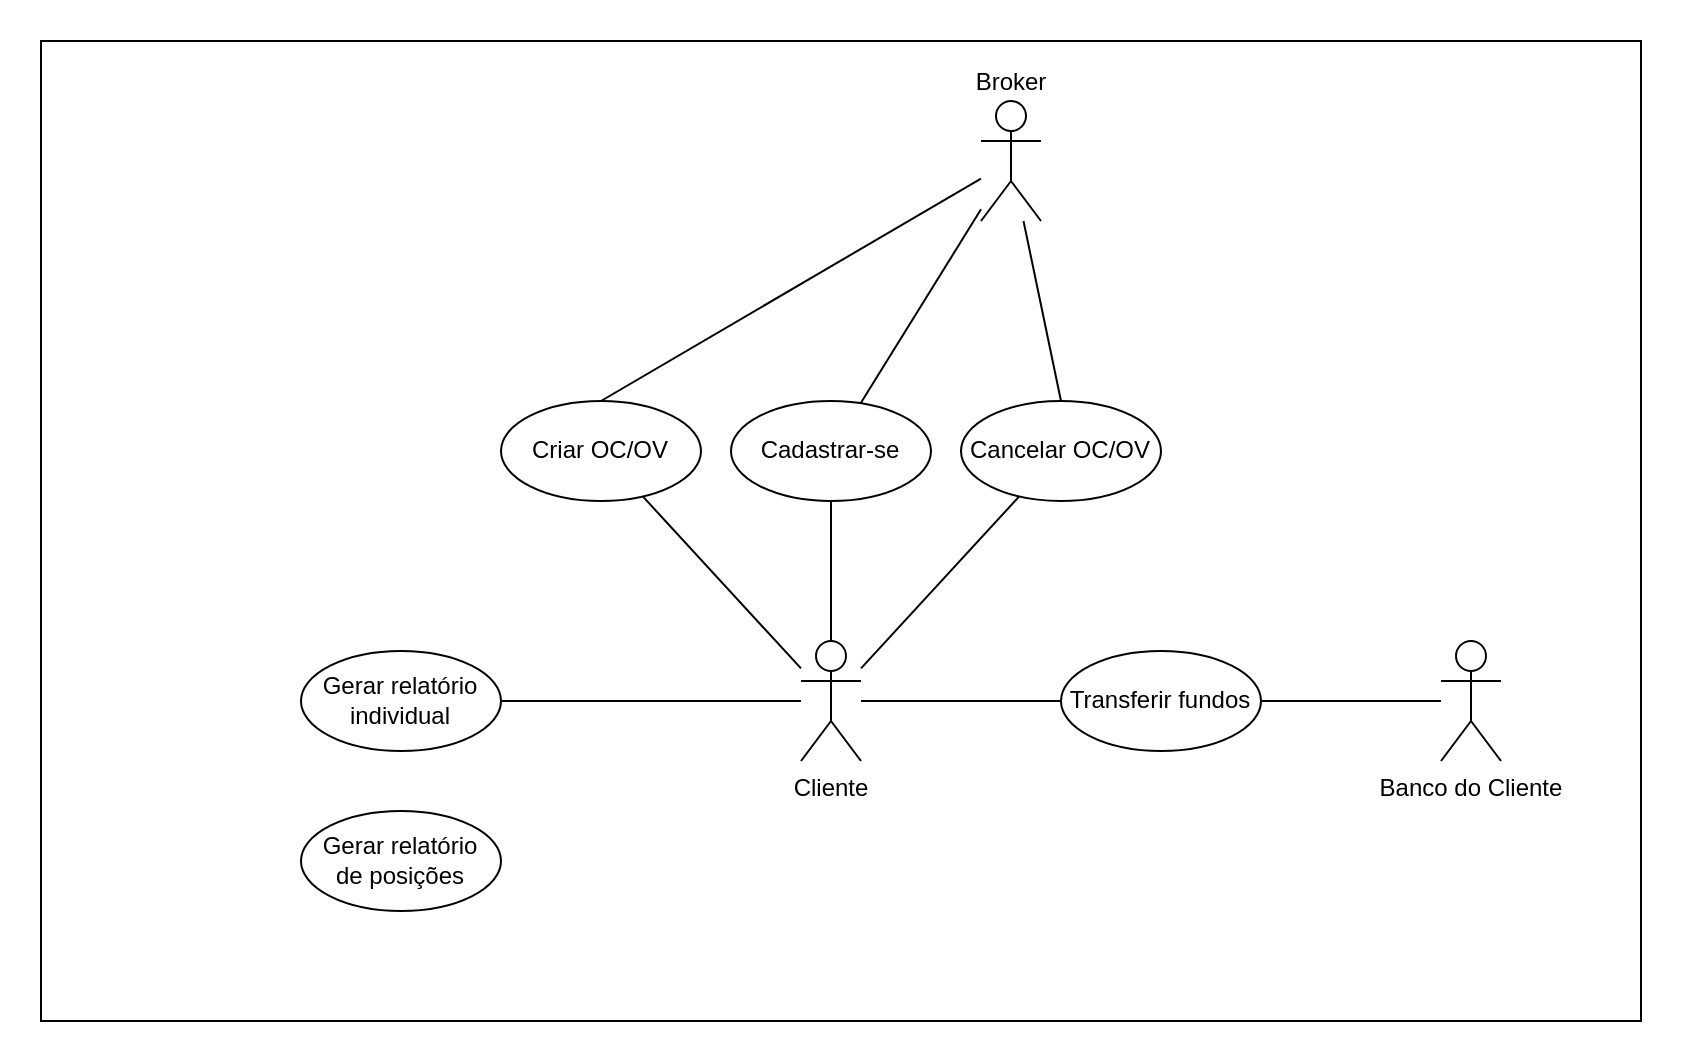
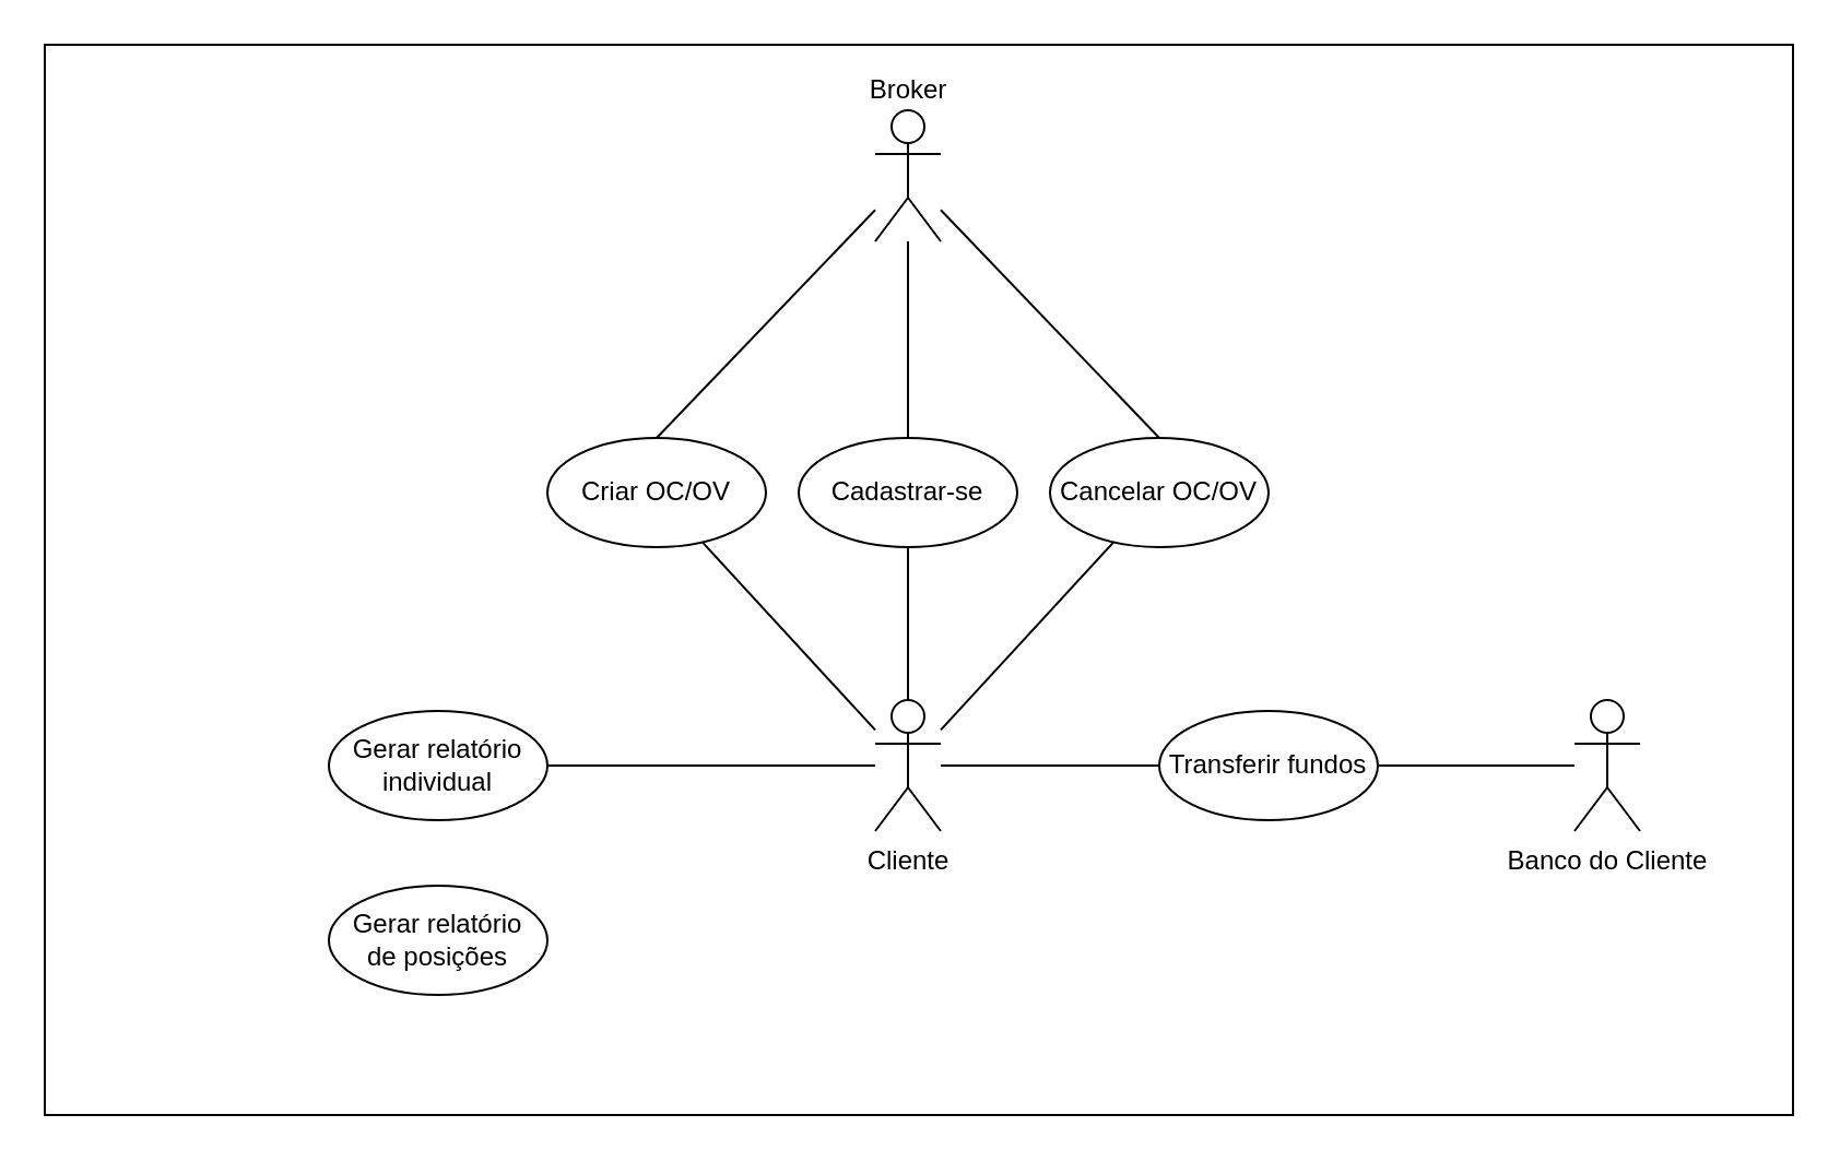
  <mxCell id="0" />
  <mxCell id="1" value="Background" style="locked=1;" parent="0" />
  <mxCell id="2" value="" style="rounded=0;whiteSpace=wrap;html=1;connectable=0;allowArrows=0;" vertex="1" parent="1"><mxGeometry x="20" y="20" width="800" height="490" as="geometry" /></mxCell>
  <mxCell id="3" value="CasosDeUso" style="" parent="0" />
  <mxCell id="4" style="rounded=0;orthogonalLoop=1;jettySize=auto;html=1;endArrow=none;endFill=0;" parent="3" source="8" target="15" edge="1"><mxGeometry relative="1" as="geometry" /></mxCell>
  <mxCell id="5" style="edgeStyle=none;rounded=0;orthogonalLoop=1;jettySize=auto;html=1;endArrow=none;endFill=0;" parent="3" source="8" target="16" edge="1"><mxGeometry relative="1" as="geometry" /></mxCell>
  <mxCell id="6" style="edgeStyle=none;rounded=0;orthogonalLoop=1;jettySize=auto;html=1;endArrow=none;endFill=0;" parent="3" source="8" target="17" edge="1"><mxGeometry relative="1" as="geometry" /></mxCell>
  <mxCell id="7" style="edgeStyle=none;rounded=0;orthogonalLoop=1;jettySize=auto;html=1;endArrow=none;endFill=0;" parent="3" source="8" target="20" edge="1"><mxGeometry relative="1" as="geometry" /></mxCell>
  <mxCell id="8" value="Cliente" style="shape=umlActor;verticalLabelPosition=bottom;verticalAlign=top;html=1;outlineConnect=0;" parent="3" vertex="1"><mxGeometry x="400" y="320" width="30" height="60" as="geometry" /></mxCell>
  <mxCell id="9" style="edgeStyle=none;rounded=0;orthogonalLoop=1;jettySize=auto;html=1;endArrow=none;endFill=0;entryX=0.5;entryY=0;entryDx=0;entryDy=0;" parent="3" source="12" target="16" edge="1"><mxGeometry relative="1" as="geometry" /></mxCell>
  <mxCell id="10" style="edgeStyle=none;rounded=0;orthogonalLoop=1;jettySize=auto;html=1;entryX=0.5;entryY=0;entryDx=0;entryDy=0;endArrow=none;endFill=0;" parent="3" source="12" target="17" edge="1"><mxGeometry relative="1" as="geometry" /></mxCell>
  <mxCell id="11" style="edgeStyle=none;rounded=0;orthogonalLoop=1;jettySize=auto;html=1;endArrow=none;endFill=0;" parent="3" source="12" target="15" edge="1"><mxGeometry relative="1" as="geometry" /></mxCell>
- <mxCell id="12" value="Broker" style="shape=umlActor;verticalLabelPosition=top;verticalAlign=bottom;html=1;outlineConnect=0;labelPosition=center;align=center;" parent="3" vertex="1"><mxGeometry x="490" y="50" width="30" height="60" as="geometry" /></mxCell>
+ <mxCell id="12" value="Broker" style="shape=umlActor;verticalLabelPosition=top;verticalAlign=bottom;html=1;outlineConnect=0;labelPosition=center;align=center;" parent="3" vertex="1"><mxGeometry x="400" y="50" width="30" height="60" as="geometry" /></mxCell>
  <mxCell id="13" style="edgeStyle=none;rounded=0;orthogonalLoop=1;jettySize=auto;html=1;endArrow=none;endFill=0;" parent="3" source="14" target="20" edge="1"><mxGeometry relative="1" as="geometry" /></mxCell>
  <mxCell id="14" value="Banco do Cliente" style="shape=umlActor;verticalLabelPosition=bottom;verticalAlign=top;html=1;outlineConnect=0;" parent="3" vertex="1"><mxGeometry x="720" y="320" width="30" height="60" as="geometry" /></mxCell>
  <mxCell id="15" value="Cadastrar-se" style="ellipse;whiteSpace=wrap;html=1;" parent="3" vertex="1"><mxGeometry x="365" y="200" width="100" height="50" as="geometry" /></mxCell>
  <mxCell id="16" value="Cancelar OC/OV" style="ellipse;whiteSpace=wrap;html=1;" parent="3" vertex="1"><mxGeometry x="480" y="200" width="100" height="50" as="geometry" /></mxCell>
  <mxCell id="17" value="Criar OC/OV" style="ellipse;whiteSpace=wrap;html=1;" parent="3" vertex="1"><mxGeometry x="250" y="200" width="100" height="50" as="geometry" /></mxCell>
  <mxCell id="18" style="edgeStyle=none;rounded=0;orthogonalLoop=1;jettySize=auto;html=1;endArrow=none;endFill=0;" parent="3" source="19" target="8" edge="1"><mxGeometry relative="1" as="geometry" /></mxCell>
  <mxCell id="19" value="Gerar relatório individual" style="ellipse;whiteSpace=wrap;html=1;" parent="3" vertex="1"><mxGeometry x="150" y="325" width="100" height="50" as="geometry" /></mxCell>
  <mxCell id="20" value="Transferir fundos" style="ellipse;whiteSpace=wrap;html=1;" parent="3" vertex="1"><mxGeometry x="530" y="325" width="100" height="50" as="geometry" /></mxCell>
  <mxCell id="21" value="Gerar relatório &lt;br&gt;de posições" style="ellipse;whiteSpace=wrap;html=1;" parent="3" vertex="1"><mxGeometry x="150" y="405" width="100" height="50" as="geometry" /></mxCell>
